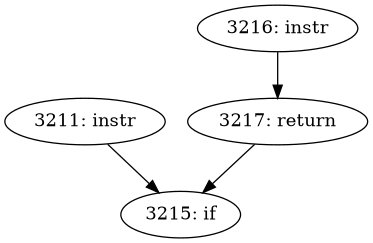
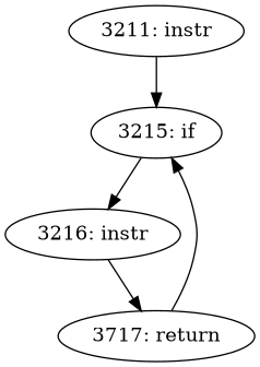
  digraph {
    n1 [label="3211: instr"]
    n2 [label="3215: if"]
    n3 [label="3216: instr"]
-   n4 [label="3217: return"]
+   n4 [label="3717: return"]
    n1 -> n2
+   n2 -> n3
    n3 -> n4
    n4 -> n2
  }
